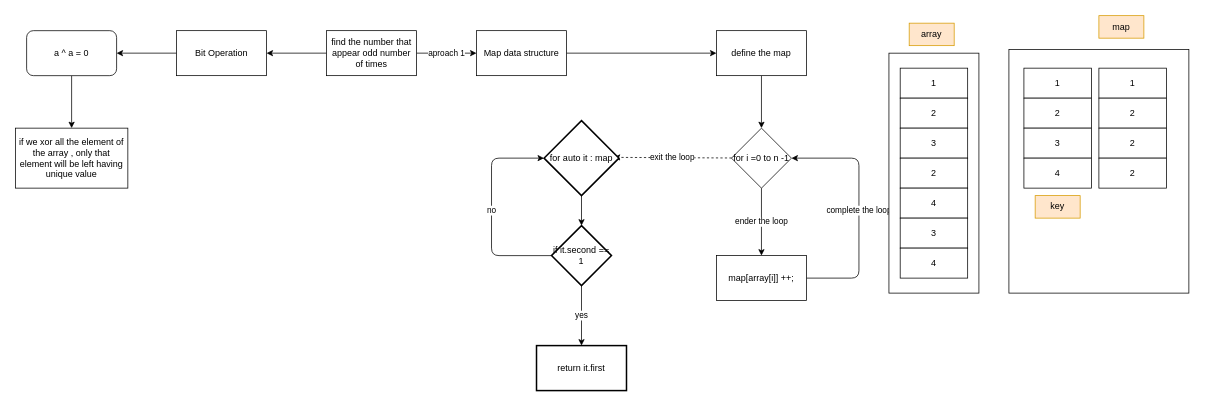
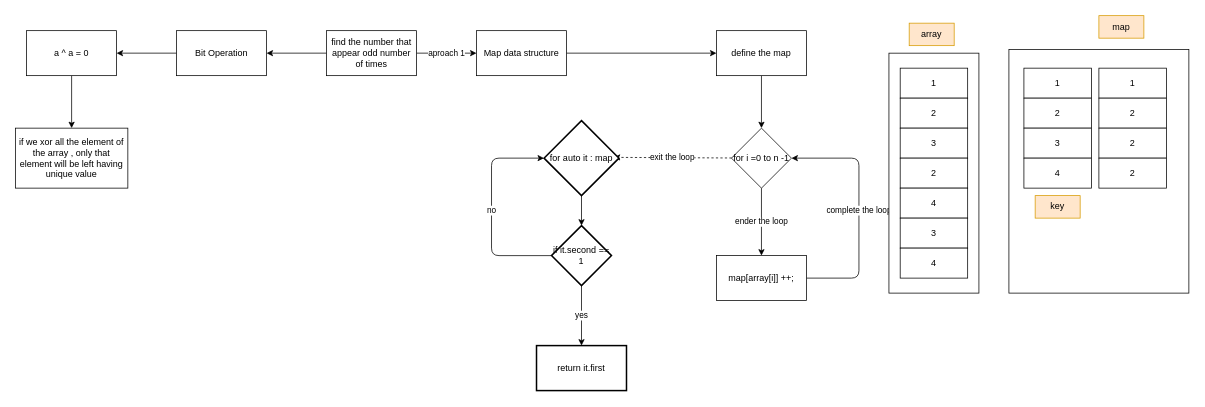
  <mxCell id="0" />
  <mxCell id="1" parent="0" />
  <mxCell id="2" value="aproach 1" style="edgeStyle=none;html=1;" edge="1" parent="1" source="4" target="6"><mxGeometry relative="1" as="geometry" /></mxCell>
  <mxCell id="3" value="" style="edgeStyle=none;html=1;" edge="1" parent="1" source="4" target="41"><mxGeometry relative="1" as="geometry" /></mxCell>
  <mxCell id="4" value="find the number that appear odd number of times" style="whiteSpace=wrap;html=1;" vertex="1" parent="1"><mxGeometry x="435" y="40" width="120" height="60" as="geometry" /></mxCell>
  <mxCell id="5" value="" style="edgeStyle=none;html=1;" edge="1" parent="1" source="6" target="8"><mxGeometry relative="1" as="geometry" /></mxCell>
  <mxCell id="6" value="Map data structure" style="whiteSpace=wrap;html=1;" vertex="1" parent="1"><mxGeometry x="635" y="40" width="120" height="60" as="geometry" /></mxCell>
  <mxCell id="7" value="" style="edgeStyle=none;html=1;" edge="1" parent="1" source="8" target="11"><mxGeometry relative="1" as="geometry" /></mxCell>
  <mxCell id="8" value="define the map" style="whiteSpace=wrap;html=1;" vertex="1" parent="1"><mxGeometry x="955" y="40" width="120" height="60" as="geometry" /></mxCell>
  <mxCell id="9" value="ender the loop" style="edgeStyle=none;html=1;" edge="1" parent="1" source="11" target="13"><mxGeometry relative="1" as="geometry" /></mxCell>
  <mxCell id="10" value="exit the loop" style="edgeStyle=none;html=1;entryX=0.93;entryY=0.49;entryDx=0;entryDy=0;entryPerimeter=0;dashed=1;" edge="1" parent="1" source="11" target="38"><mxGeometry relative="1" as="geometry"><mxPoint x="815" y="210" as="targetPoint" /></mxGeometry></mxCell>
  <mxCell id="11" value="for i =0 to n -1" style="rhombus;whiteSpace=wrap;html=1;" vertex="1" parent="1"><mxGeometry x="975" y="170" width="80" height="80" as="geometry" /></mxCell>
  <mxCell id="12" value="complete the loop" style="edgeStyle=none;html=1;entryX=1;entryY=0.5;entryDx=0;entryDy=0;" edge="1" parent="1" source="13" target="11"><mxGeometry relative="1" as="geometry"><Array as="points"><mxPoint x="1145" y="370" /><mxPoint x="1145" y="210" /></Array></mxGeometry></mxCell>
  <mxCell id="13" value="map[array[i]] ++;" style="whiteSpace=wrap;html=1;" vertex="1" parent="1"><mxGeometry x="955" y="340" width="120" height="60" as="geometry" /></mxCell>
  <mxCell id="14" value="" style="whiteSpace=wrap;html=1;" vertex="1" parent="1"><mxGeometry x="1185" y="70" width="120" height="320" as="geometry" /></mxCell>
  <mxCell id="15" value="array" style="text;strokeColor=#d79b00;align=center;fillColor=#ffe6cc;html=1;verticalAlign=middle;whiteSpace=wrap;rounded=0;" vertex="1" parent="1"><mxGeometry x="1212" y="30" width="60" height="30" as="geometry" /></mxCell>
  <mxCell id="16" value="" style="whiteSpace=wrap;html=1;" vertex="1" parent="1"><mxGeometry x="1345" y="65" width="240" height="325" as="geometry" /></mxCell>
  <mxCell id="17" value="map" style="text;strokeColor=#d79b00;align=center;fillColor=#ffe6cc;html=1;verticalAlign=middle;whiteSpace=wrap;rounded=0;" vertex="1" parent="1"><mxGeometry x="1465" y="20" width="60" height="30" as="geometry" /></mxCell>
  <mxCell id="18" value="1" style="whiteSpace=wrap;html=1;" vertex="1" parent="1"><mxGeometry x="1200" y="90" width="90" height="40" as="geometry" /></mxCell>
  <mxCell id="19" value="2" style="whiteSpace=wrap;html=1;" vertex="1" parent="1"><mxGeometry x="1200" y="130" width="90" height="40" as="geometry" /></mxCell>
  <mxCell id="20" value="3" style="whiteSpace=wrap;html=1;" vertex="1" parent="1"><mxGeometry x="1200" y="170" width="90" height="40" as="geometry" /></mxCell>
  <mxCell id="21" value="2" style="whiteSpace=wrap;html=1;" vertex="1" parent="1"><mxGeometry x="1200" y="210" width="90" height="40" as="geometry" /></mxCell>
  <mxCell id="22" value="4" style="whiteSpace=wrap;html=1;" vertex="1" parent="1"><mxGeometry x="1200" y="250" width="90" height="40" as="geometry" /></mxCell>
  <mxCell id="23" value="3" style="whiteSpace=wrap;html=1;" vertex="1" parent="1"><mxGeometry x="1200" y="290" width="90" height="40" as="geometry" /></mxCell>
  <mxCell id="24" value="4" style="whiteSpace=wrap;html=1;" vertex="1" parent="1"><mxGeometry x="1200" y="330" width="90" height="40" as="geometry" /></mxCell>
  <mxCell id="25" value="1" style="whiteSpace=wrap;html=1;" vertex="1" parent="1"><mxGeometry x="1365" y="90" width="90" height="40" as="geometry" /></mxCell>
  <mxCell id="26" value="2" style="whiteSpace=wrap;html=1;" vertex="1" parent="1"><mxGeometry x="1365" y="130" width="90" height="40" as="geometry" /></mxCell>
  <mxCell id="27" value="3" style="whiteSpace=wrap;html=1;" vertex="1" parent="1"><mxGeometry x="1365" y="170" width="90" height="40" as="geometry" /></mxCell>
  <mxCell id="28" value="4" style="whiteSpace=wrap;html=1;" vertex="1" parent="1"><mxGeometry x="1365" y="210" width="90" height="40" as="geometry" /></mxCell>
  <mxCell id="29" value="1" style="whiteSpace=wrap;html=1;" vertex="1" parent="1"><mxGeometry x="1465" y="90" width="90" height="40" as="geometry" /></mxCell>
  <mxCell id="30" value="2" style="whiteSpace=wrap;html=1;" vertex="1" parent="1"><mxGeometry x="1465" y="130" width="90" height="40" as="geometry" /></mxCell>
  <mxCell id="31" value="2" style="whiteSpace=wrap;html=1;" vertex="1" parent="1"><mxGeometry x="1465" y="170" width="90" height="40" as="geometry" /></mxCell>
  <mxCell id="32" value="2" style="whiteSpace=wrap;html=1;" vertex="1" parent="1"><mxGeometry x="1465" y="210" width="90" height="40" as="geometry" /></mxCell>
  <mxCell id="33" value="key" style="text;strokeColor=#d79b00;align=center;fillColor=#ffe6cc;html=1;verticalAlign=middle;whiteSpace=wrap;rounded=0;" vertex="1" parent="1"><mxGeometry x="1380" y="260" width="60" height="30" as="geometry" /></mxCell>
  <mxCell id="34" value="yes" style="edgeStyle=none;html=1;" edge="1" parent="1" source="35" target="36"><mxGeometry relative="1" as="geometry" /></mxCell>
  <mxCell id="35" value="if it.second == 1" style="rhombus;whiteSpace=wrap;html=1;strokeWidth=2;" vertex="1" parent="1"><mxGeometry x="735" y="300" width="80" height="80" as="geometry" /></mxCell>
  <mxCell id="36" value="return it.first" style="whiteSpace=wrap;html=1;strokeWidth=2;" vertex="1" parent="1"><mxGeometry x="715" y="460" width="120" height="60" as="geometry" /></mxCell>
  <mxCell id="37" value="" style="edgeStyle=none;html=1;" edge="1" parent="1" source="38" target="35"><mxGeometry relative="1" as="geometry" /></mxCell>
  <mxCell id="38" value="&lt;span style=&quot;color: rgb(0, 0, 0);&quot;&gt;for auto it : map&lt;/span&gt;" style="strokeWidth=2;html=1;shape=mxgraph.flowchart.decision;whiteSpace=wrap;" vertex="1" parent="1"><mxGeometry x="725" y="160" width="100" height="100" as="geometry" /></mxCell>
  <mxCell id="39" value="no" style="edgeStyle=none;html=1;entryX=0;entryY=0.5;entryDx=0;entryDy=0;entryPerimeter=0;" edge="1" parent="1" source="35" target="38"><mxGeometry relative="1" as="geometry"><Array as="points"><mxPoint x="655" y="340" /><mxPoint x="655" y="210" /></Array></mxGeometry></mxCell>
  <mxCell id="40" value="" style="edgeStyle=none;html=1;" edge="1" parent="1" source="41" target="43"><mxGeometry relative="1" as="geometry" /></mxCell>
  <mxCell id="41" value="Bit Operation" style="whiteSpace=wrap;html=1;" vertex="1" parent="1"><mxGeometry x="235" y="40" width="120" height="60" as="geometry" /></mxCell>
  <mxCell id="42" value="" style="edgeStyle=none;html=1;" edge="1" parent="1" source="43" target="44"><mxGeometry relative="1" as="geometry" /></mxCell>
- <mxCell id="43" value="a ^ a = 0" style="whiteSpace=wrap;html=1;rounded=1;" vertex="1" parent="1"><mxGeometry x="35" y="40" width="120" height="60" as="geometry" /></mxCell>
+ <mxCell id="43" value="a ^ a = 0" style="whiteSpace=wrap;html=1;" vertex="1" parent="1"><mxGeometry x="35" y="40" width="120" height="60" as="geometry" /></mxCell>
  <mxCell id="44" value="if we xor all the element of the array , only that element will be left having unique value" style="whiteSpace=wrap;html=1;" vertex="1" parent="1"><mxGeometry x="20" y="170" width="150" height="80" as="geometry" /></mxCell>
